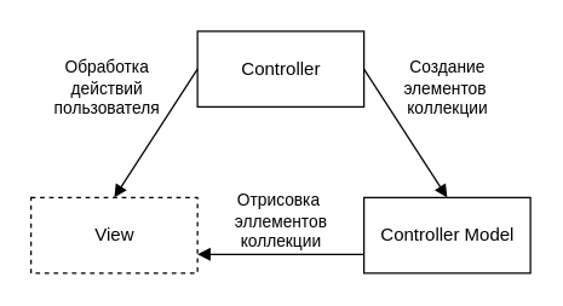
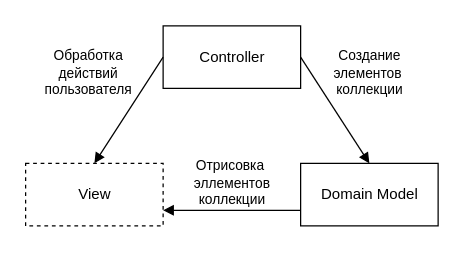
  <mxCell id="0" />
  <mxCell id="1" parent="0" />
  <mxCell id="2" value="View" style="html=1;dashed=1;" vertex="1" parent="1"><mxGeometry x="20" y="130" width="110" height="50" as="geometry" /></mxCell>
  <mxCell id="3" value="Controller" style="html=1;" vertex="1" parent="1"><mxGeometry x="130" y="20" width="110" height="50" as="geometry" /></mxCell>
- <mxCell id="4" value="Controller Model" style="html=1;" vertex="1" parent="1"><mxGeometry x="240" y="130" width="110" height="50" as="geometry" /></mxCell>
+ <mxCell id="4" value="Domain Model" style="html=1;" vertex="1" parent="1"><mxGeometry x="240" y="130" width="110" height="50" as="geometry" /></mxCell>
  <mxCell id="5" value="Создание &lt;br&gt;элементов&amp;nbsp;&lt;br&gt;коллекции" style="html=1;verticalAlign=bottom;endArrow=block;rounded=0;exitX=1;exitY=0.5;exitDx=0;exitDy=0;entryX=0.5;entryY=0;entryDx=0;entryDy=0;" edge="1" parent="1" source="3" target="4"><mxGeometry x="0.171" y="27" width="80" relative="1" as="geometry"><mxPoint x="200" y="130" as="sourcePoint" /><mxPoint x="280" y="130" as="targetPoint" /><mxPoint as="offset" /></mxGeometry></mxCell>
  <mxCell id="6" value="Обработка&lt;br&gt;действий&lt;br&gt;пользователя" style="html=1;verticalAlign=bottom;endArrow=block;rounded=0;exitX=0;exitY=0.5;exitDx=0;exitDy=0;entryX=0.5;entryY=0;entryDx=0;entryDy=0;" edge="1" parent="1" source="3" target="2"><mxGeometry x="0.224" y="-31" width="80" relative="1" as="geometry"><mxPoint x="250" y="55" as="sourcePoint" /><mxPoint x="305" y="140" as="targetPoint" /><mxPoint as="offset" /></mxGeometry></mxCell>
  <mxCell id="7" value="Отрисовка&amp;nbsp;&lt;br&gt;эллементов&lt;br&gt;коллекции" style="html=1;verticalAlign=bottom;endArrow=block;rounded=0;exitX=0;exitY=0.75;exitDx=0;exitDy=0;entryX=1;entryY=0.75;entryDx=0;entryDy=0;" edge="1" parent="1" source="4" target="2"><mxGeometry width="80" relative="1" as="geometry"><mxPoint x="200" y="130" as="sourcePoint" /><mxPoint x="280" y="130" as="targetPoint" /></mxGeometry></mxCell>
